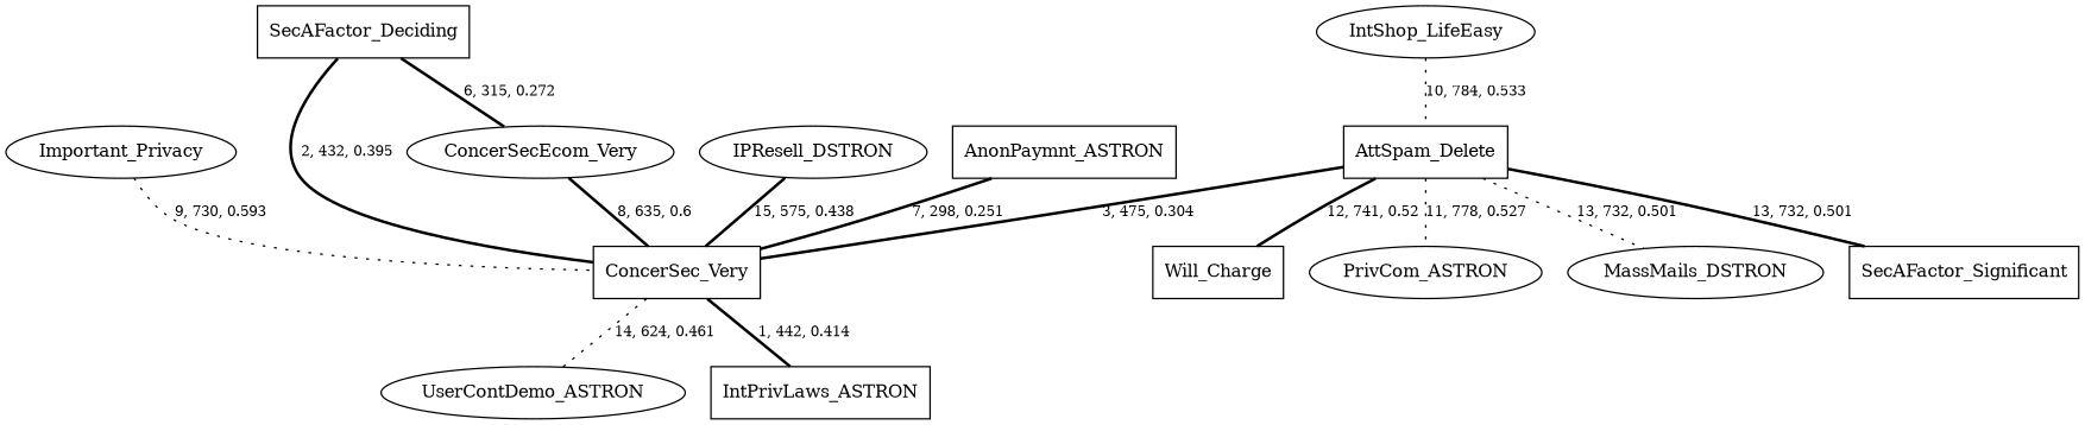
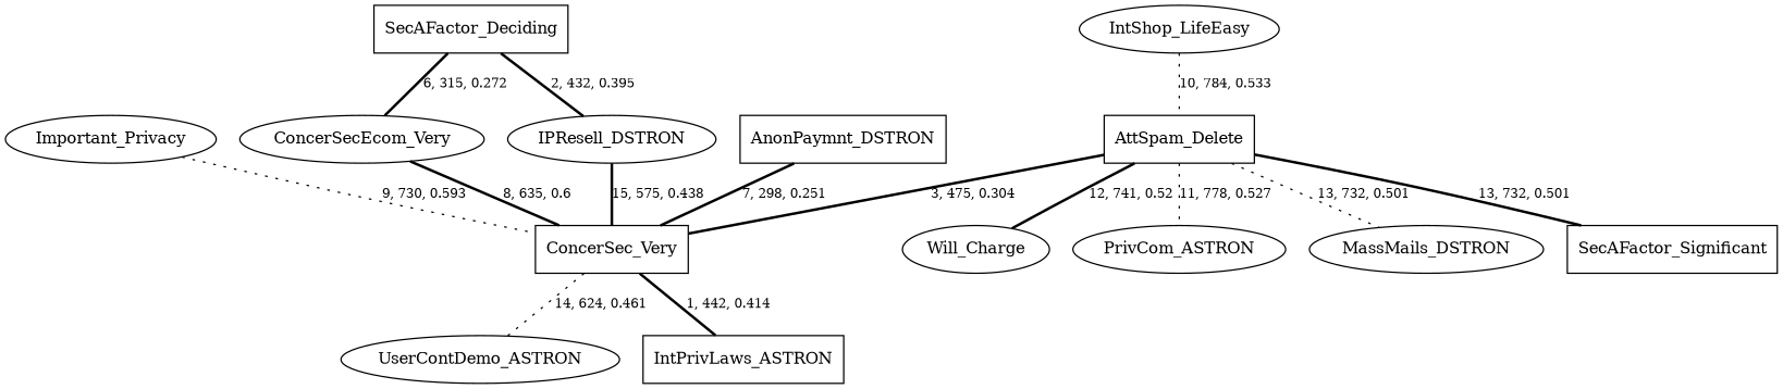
  graph {
    node [fontsize=12]
    edge [fontsize=10 style=bold]
    n1 [label=UserContDemo_ASTRON]
-   n2 [label=Will_Charge shape=box]
+   n2 [label=Will_Charge]
    n3 [label=IntPrivLaws_ASTRON shape=box]
    n4 [label=ConcerSec_Very shape=box]
    n5 [label=Important_Privacy]
    n6 [label=ConcerSecEcom_Very]
    n7 [label=IPResell_DSTRON]
    n8 [label=SecAFactor_Deciding shape=box]
-   n9 [label=AnonPaymnt_ASTRON shape=box]
+   n9 [label=AnonPaymnt_DSTRON shape=box]
    n10 [label=PrivCom_ASTRON]
    n11 [label=MassMails_DSTRON]
    n12 [label=SecAFactor_Significant shape=box]
    n13 [label=AttSpam_Delete shape=box]
    n14 [label=IntShop_LifeEasy]
    n4 -- n1 [label="14, 624, 0.461" style=dotted]
    n4 -- n3 [label="1, 442, 0.414"]
    n5 -- n4 [label="9, 730, 0.593" style=dotted]
    n6 -- n4 [label="8, 635, 0.6"]
    n7 -- n4 [label="15, 575, 0.438"]
-   n8 -- n4 [label="2, 432, 0.395"]
+   n8 -- n7 [label="2, 432, 0.395"]
    n8 -- n6 [label="6, 315, 0.272"]
    n9 -- n4 [label="7, 298, 0.251"]
    n13 -- n2 [label="12, 741, 0.52"]
    n13 -- n4 [label="3, 475, 0.304"]
    n13 -- n10 [label="11, 778, 0.527" style=dotted]
    n13 -- n11 [label="13, 732, 0.501" style=dotted]
    n13 -- n12 [label="13, 732, 0.501"]
    n14 -- n13 [label="10, 784, 0.533" style=dotted]
  }
